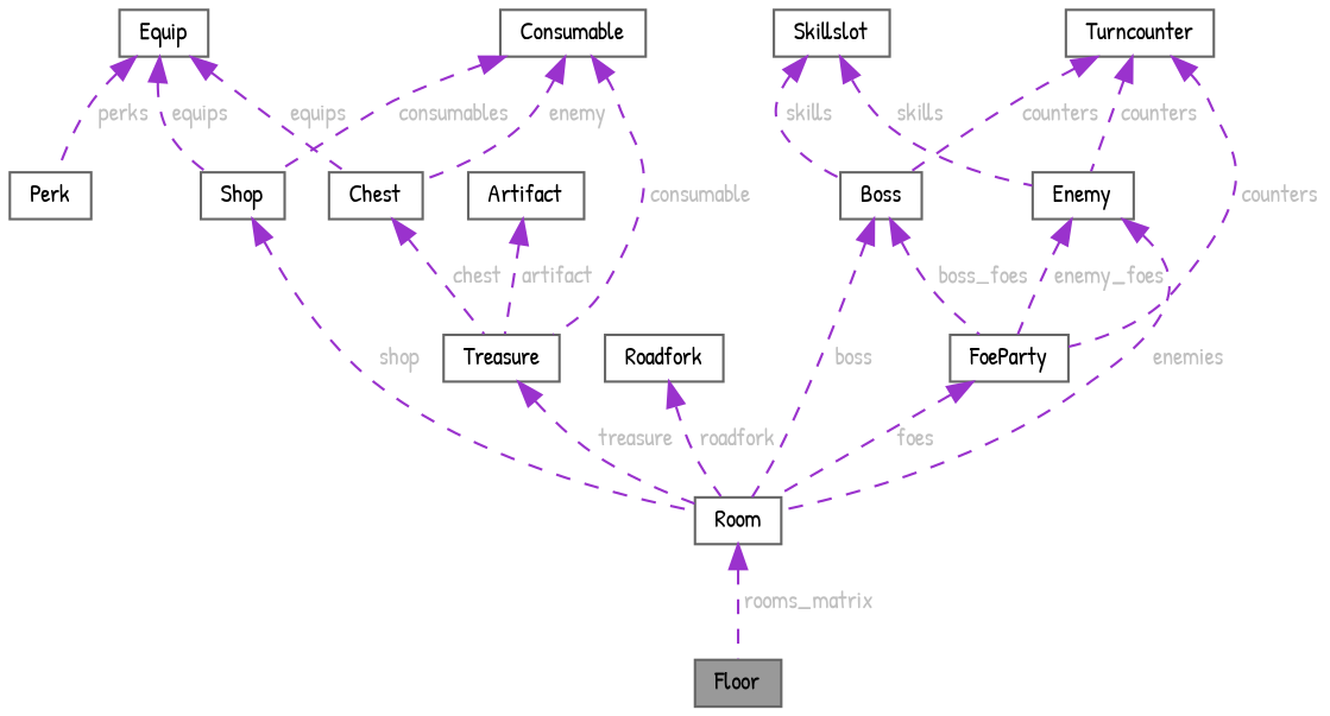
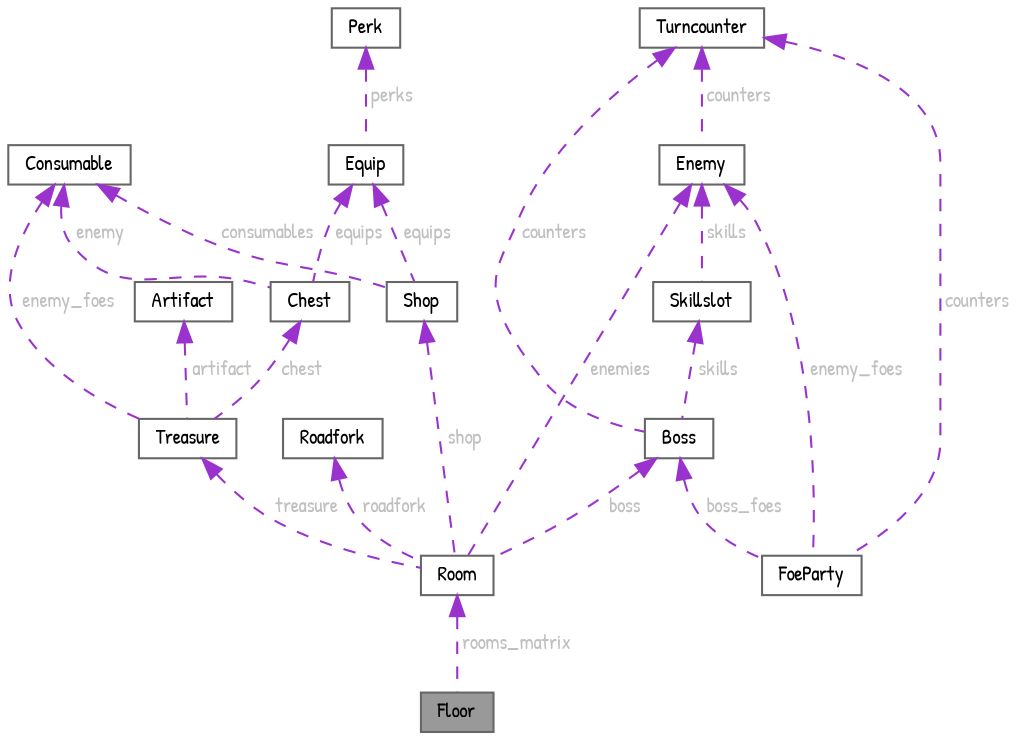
  digraph {
    fontname="Patrick Hand"
    node [color=gray40 fillcolor=white fontname="Patrick Hand" fontsize=10 shape=box style=filled]
    edge [color=darkorchid3 dir=back fontcolor=grey fontname="Patrick Hand" fontsize=10 labelfontname=Helvetica labelfontsize=10 style=dashed]
    n1 [fillcolor=grey60 fontcolor=black height=0.2 label=Floor width=0.4]
    n2 [height=0.2 label=Room width=0.4]
    n3 [height=0.2 label=Shop width=0.4]
    n4 [height=0.2 label=Equip width=0.4]
    n5 [height=0.2 label=Chest width=0.4]
    n6 [height=0.2 label=Treasure width=0.4]
    n7 [height=0.2 label=Perk width=0.4]
    n8 [height=0.2 label=Consumable width=0.4]
    n9 [height=0.2 label=Roadfork width=0.4]
    n10 [height=0.2 label=Artifact width=0.4]
    n11 [height=0.2 label=Boss width=0.4]
    n12 [height=0.2 label=FoeParty width=0.4]
    n13 [height=0.2 label=Skillslot width=0.4]
    n14 [height=0.2 label=Enemy width=0.4]
    n15 [height=0.2 label=Turncounter width=0.4]
    n2 -> n1 [label=" rooms_matrix"]
    n3 -> n2 [label=" shop"]
    n4 -> n3 [label=" equips"]
    n4 -> n5 [label=" equips"]
    n5 -> n6 [label=" chest"]
    n6 -> n2 [label=" treasure"]
-   n4 -> n7 [label=" perks"]
+   n7 -> n4 [label=" perks"]
    n8 -> n3 [label=" consumables"]
    n8 -> n5 [label=" enemy"]
-   n8 -> n6 [label=" consumable"]
+   n8 -> n6 [label=" enemy_foes"]
    n9 -> n2 [label=" roadfork"]
    n10 -> n6 [label=" artifact"]
    n11 -> n2 [label=" boss"]
    n11 -> n12 [label=" boss_foes"]
-   n12 -> n2 [label=" foes"]
    n13 -> n11 [label=" skills"]
-   n13 -> n14 [label=" skills"]
+   n14 -> n13 [label=" skills"]
    n14 -> n2 [label=" enemies"]
    n14 -> n12 [label=" enemy_foes"]
    n15 -> n11 [label=" counters"]
    n15 -> n12 [label=" counters"]
    n15 -> n14 [label=" counters"]
  }
